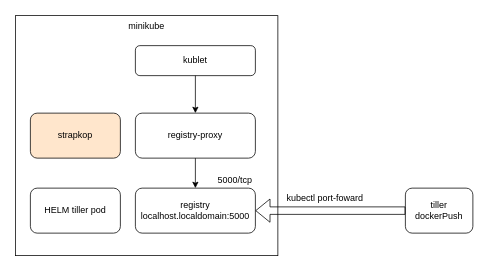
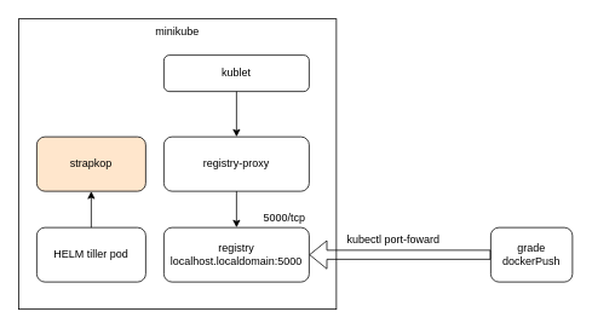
  <mxCell id="0" />
  <mxCell id="1" parent="0" />
  <mxCell id="2" value="minikube" style="rounded=0;whiteSpace=wrap;html=1;verticalAlign=top;" vertex="1" parent="1"><mxGeometry x="20" y="20" width="350" height="320" as="geometry" /></mxCell>
  <mxCell id="3" value="registry-proxy&lt;br&gt;" style="rounded=1;whiteSpace=wrap;html=1;" vertex="1" parent="1"><mxGeometry x="180" y="150" width="160" height="60" as="geometry" /></mxCell>
  <mxCell id="4" value="registry&lt;br&gt;localhost.localdomain:5000" style="rounded=1;whiteSpace=wrap;html=1;" vertex="1" parent="1"><mxGeometry x="180" y="250" width="160" height="60" as="geometry" /></mxCell>
  <mxCell id="5" value="" style="endArrow=classic;html=1;exitX=0.5;exitY=1;exitDx=0;exitDy=0;entryX=0.5;entryY=0;entryDx=0;entryDy=0;" edge="1" parent="1" source="3" target="4"><mxGeometry width="50" height="50" relative="1" as="geometry"><mxPoint x="310" y="240" as="sourcePoint" /><mxPoint x="360" y="190" as="targetPoint" /></mxGeometry></mxCell>
  <mxCell id="6" value="5000/tcp" style="text;html=1;strokeColor=none;fillColor=none;align=center;verticalAlign=middle;whiteSpace=wrap;rounded=0;" vertex="1" parent="1"><mxGeometry x="293" y="230" width="40" height="20" as="geometry" /></mxCell>
  <mxCell id="7" value="kublet" style="rounded=1;whiteSpace=wrap;html=1;" vertex="1" parent="1"><mxGeometry x="180" y="60" width="160" height="40" as="geometry" /></mxCell>
  <mxCell id="8" value="strapkop" style="rounded=1;whiteSpace=wrap;html=1;fillColor=#ffe6cc;" vertex="1" parent="1"><mxGeometry x="40" y="150" width="120" height="60" as="geometry" /></mxCell>
- <mxCell id="9" value="tiller &lt;br&gt;dockerPush" style="rounded=1;whiteSpace=wrap;html=1;" vertex="1" parent="1"><mxGeometry x="540" y="250" width="90" height="60" as="geometry" /></mxCell>
+ <mxCell id="9" value="grade &lt;br&gt;dockerPush" style="rounded=1;whiteSpace=wrap;html=1;" vertex="1" parent="1"><mxGeometry x="540" y="250" width="90" height="60" as="geometry" /></mxCell>
  <mxCell id="10" value="kubectl port-foward" style="text;html=1;resizable=0;points=[];autosize=1;align=left;verticalAlign=top;spacingTop=-4;" vertex="1" parent="1"><mxGeometry x="380" y="253" width="120" height="20" as="geometry" /></mxCell>
  <mxCell id="11" value="" style="shape=flexArrow;endArrow=classic;html=1;exitX=0;exitY=0.5;exitDx=0;exitDy=0;" edge="1" parent="1" source="9"><mxGeometry width="50" height="50" relative="1" as="geometry"><mxPoint x="460" y="460" as="sourcePoint" /><mxPoint x="340" y="280" as="targetPoint" /></mxGeometry></mxCell>
  <mxCell id="12" value="HELM tiller pod" style="rounded=1;whiteSpace=wrap;html=1;" vertex="1" parent="1"><mxGeometry x="40" y="250" width="120" height="60" as="geometry" /></mxCell>
  <mxCell id="13" value="" style="endArrow=classic;html=1;exitX=0.5;exitY=1;exitDx=0;exitDy=0;" edge="1" parent="1" source="7" target="3"><mxGeometry width="50" height="50" relative="1" as="geometry"><mxPoint x="240" y="180" as="sourcePoint" /><mxPoint x="290" y="130" as="targetPoint" /></mxGeometry></mxCell>
+ <mxCell id="14" value="" style="endArrow=classic;html=1;exitX=0.5;exitY=0;exitDx=0;exitDy=0;entryX=0.5;entryY=1;entryDx=0;entryDy=0;" edge="1" parent="1" source="12" target="8"><mxGeometry width="50" height="50" relative="1" as="geometry"><mxPoint x="80" y="280" as="sourcePoint" /><mxPoint x="130" y="230" as="targetPoint" /></mxGeometry></mxCell>
